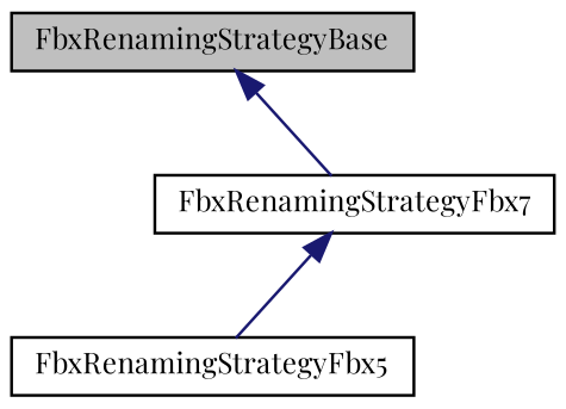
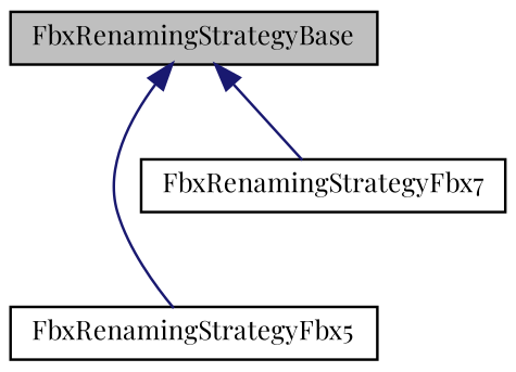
  digraph {
    fontname="Playfair Display"
    node [color=black fillcolor=white fontname="Playfair Display" fontsize=10 shape=record style=filled]
    edge [color=midnightblue dir=back fontname="Playfair Display" fontsize=10 labelfontname=Helvetica labelfontsize=10 style=solid]
    n1 [fillcolor=grey75 fontcolor=black height=0.2 label=FbxRenamingStrategyBase width=0.4]
    n2 [height=0.2 label=FbxRenamingStrategyFbx5 width=0.4]
    n3 [height=0.2 label=FbxRenamingStrategyFbx7 width=0.4]
-   n3 -> n2
+   n1 -> n2
    n1 -> n3
  }
